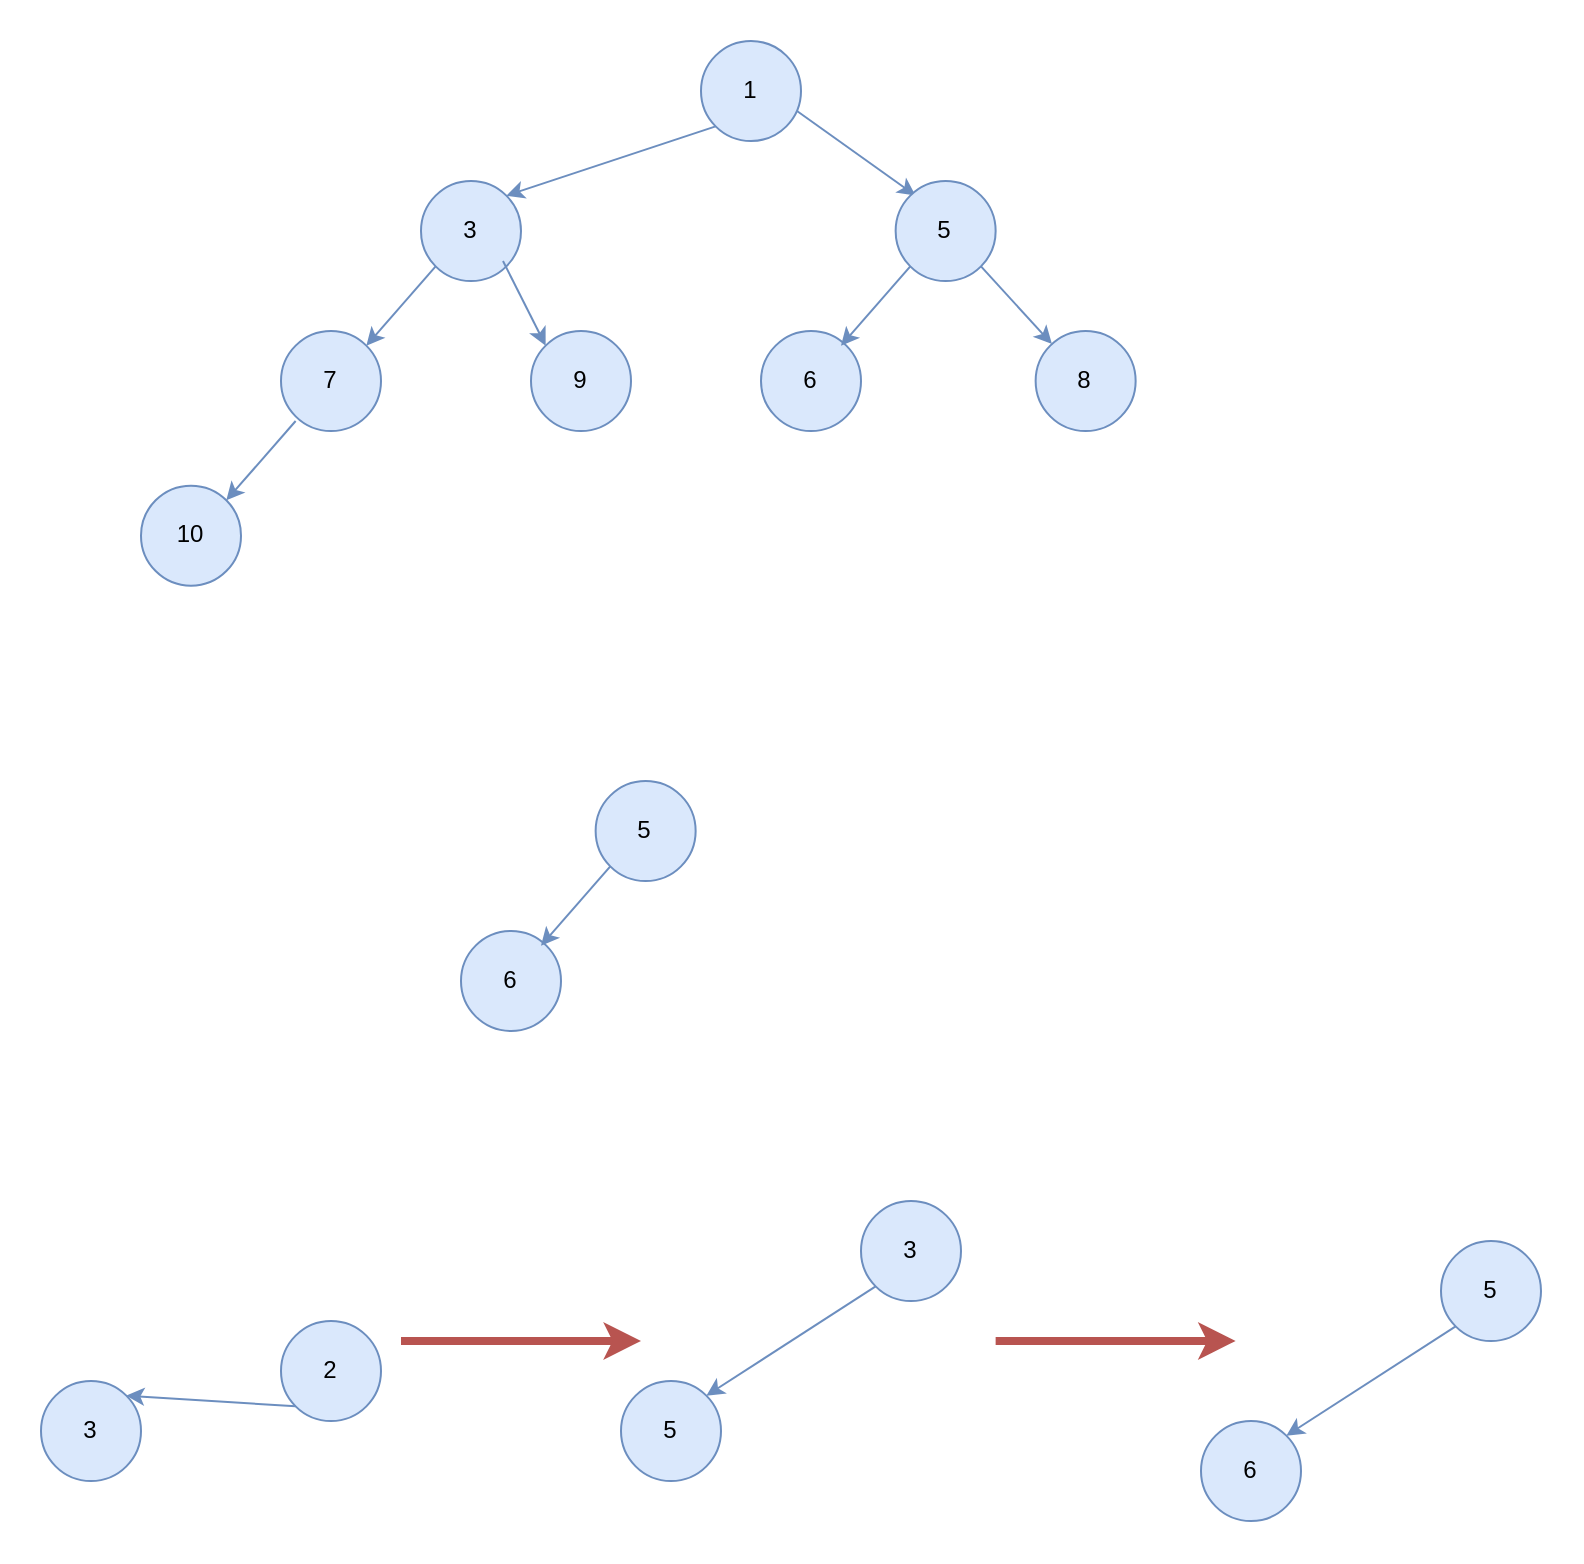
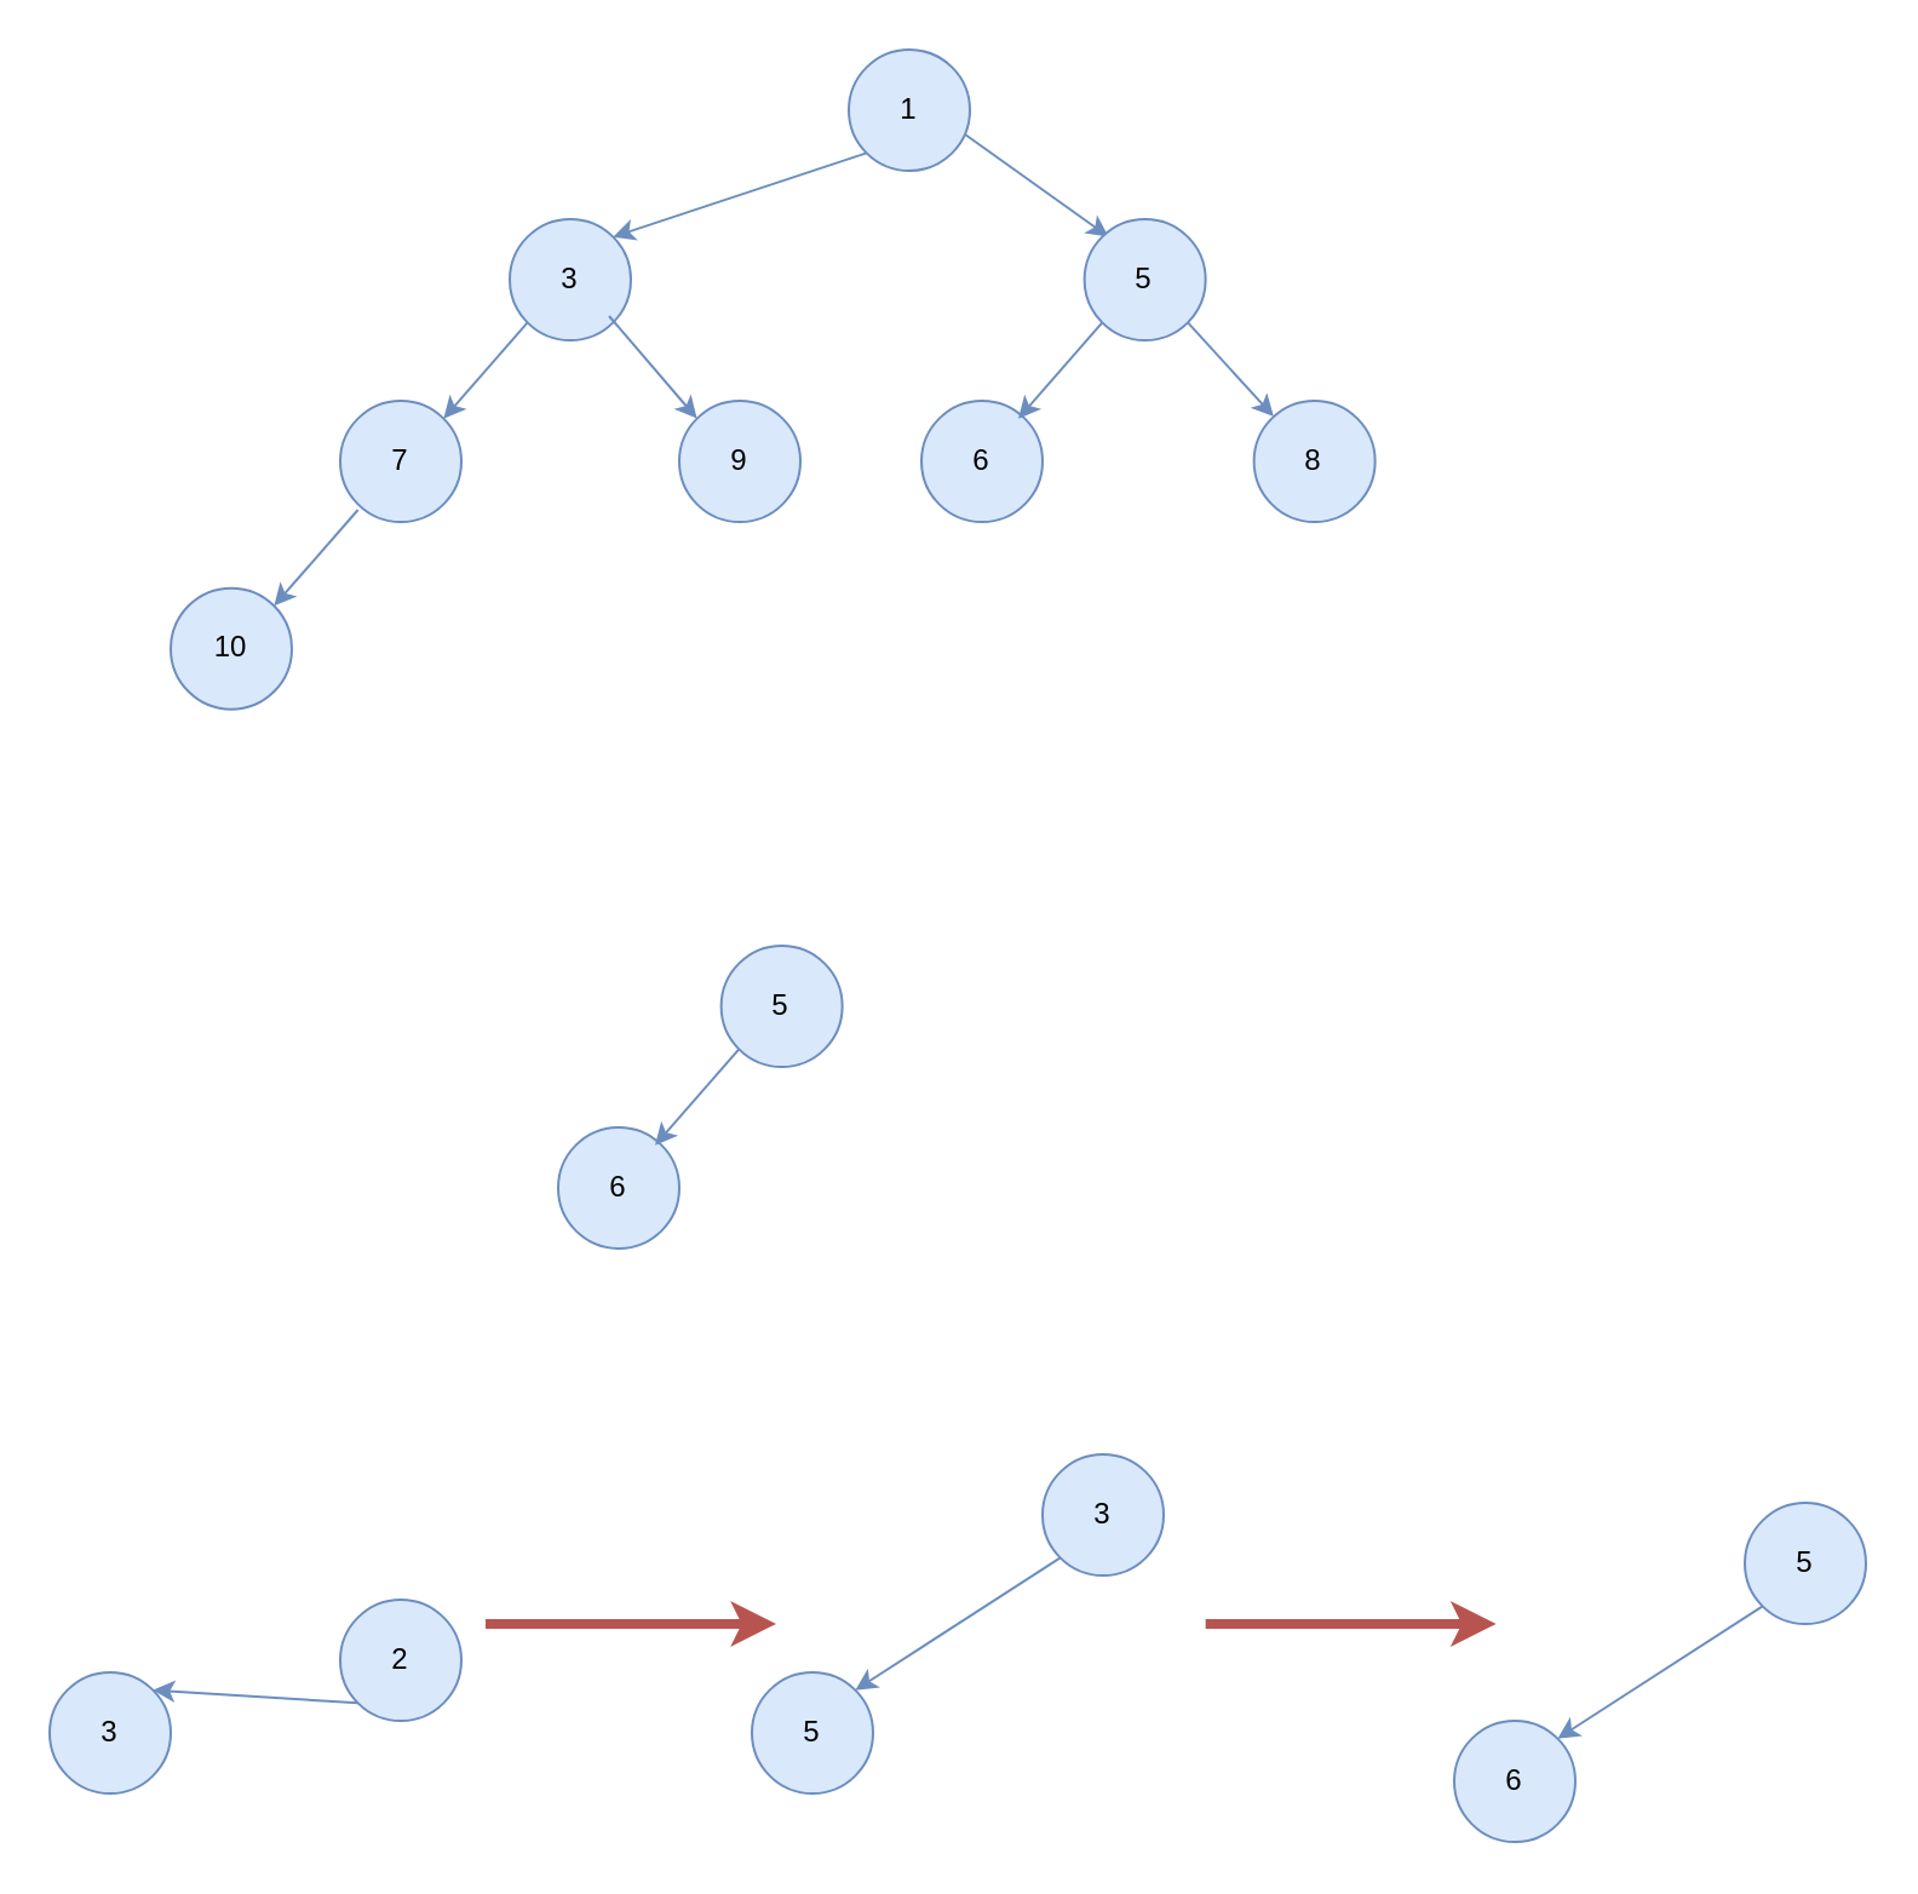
  <mxCell id="0" />
  <mxCell id="1" parent="0" />
  <mxCell id="2" value="1" style="ellipse;whiteSpace=wrap;html=1;aspect=fixed;fillColor=#dae8fc;strokeColor=#6c8ebf;" vertex="1" parent="1"><mxGeometry x="350" y="20" width="50" height="50" as="geometry" /></mxCell>
  <mxCell id="3" value="3" style="ellipse;whiteSpace=wrap;html=1;aspect=fixed;fillColor=#dae8fc;strokeColor=#6c8ebf;" vertex="1" parent="1"><mxGeometry x="210" y="90" width="50" height="50" as="geometry" /></mxCell>
  <mxCell id="4" value="" style="endArrow=classic;html=1;exitX=0;exitY=1;exitDx=0;exitDy=0;entryX=1;entryY=0;entryDx=0;entryDy=0;fillColor=#dae8fc;strokeColor=#6c8ebf;" edge="1" parent="1" source="2" target="3"><mxGeometry width="50" height="50" relative="1" as="geometry"><mxPoint x="220" y="190" as="sourcePoint" /><mxPoint x="270" y="140" as="targetPoint" /></mxGeometry></mxCell>
  <mxCell id="5" value="" style="endArrow=classic;html=1;exitX=0.96;exitY=0.7;exitDx=0;exitDy=0;exitPerimeter=0;entryX=0;entryY=0;entryDx=0;entryDy=0;fillColor=#dae8fc;strokeColor=#6c8ebf;" edge="1" parent="1" source="2"><mxGeometry width="50" height="50" relative="1" as="geometry"><mxPoint x="210" y="210" as="sourcePoint" /><mxPoint x="457.322" y="97.322" as="targetPoint" /></mxGeometry></mxCell>
  <mxCell id="6" value="7" style="ellipse;whiteSpace=wrap;html=1;aspect=fixed;fillColor=#dae8fc;strokeColor=#6c8ebf;" vertex="1" parent="1"><mxGeometry x="140" y="165" width="50" height="50" as="geometry" /></mxCell>
- <mxCell id="7" value="9" style="ellipse;whiteSpace=wrap;html=1;aspect=fixed;fillColor=#dae8fc;strokeColor=#6c8ebf;" vertex="1" parent="1"><mxGeometry x="265" y="165" width="50" height="50" as="geometry" /></mxCell>
+ <mxCell id="7" value="9" style="ellipse;whiteSpace=wrap;html=1;aspect=fixed;fillColor=#dae8fc;strokeColor=#6c8ebf;" vertex="1" parent="1"><mxGeometry x="280" y="165" width="50" height="50" as="geometry" /></mxCell>
  <mxCell id="8" value="" style="endArrow=classic;html=1;exitX=0;exitY=1;exitDx=0;exitDy=0;entryX=1;entryY=0;entryDx=0;entryDy=0;fillColor=#dae8fc;strokeColor=#6c8ebf;" edge="1" parent="1" target="6" source="3"><mxGeometry width="50" height="50" relative="1" as="geometry"><mxPoint x="210.322" y="137.678" as="sourcePoint" /><mxPoint x="200" y="215" as="targetPoint" /></mxGeometry></mxCell>
  <mxCell id="9" value="" style="endArrow=classic;html=1;exitX=0.96;exitY=0.7;exitDx=0;exitDy=0;exitPerimeter=0;entryX=0;entryY=0;entryDx=0;entryDy=0;fillColor=#dae8fc;strokeColor=#6c8ebf;" edge="1" parent="1" target="7"><mxGeometry width="50" height="50" relative="1" as="geometry"><mxPoint x="251" y="130" as="sourcePoint" /><mxPoint x="190" y="235" as="targetPoint" /></mxGeometry></mxCell>
  <mxCell id="10" value="10" style="ellipse;whiteSpace=wrap;html=1;aspect=fixed;fillColor=#dae8fc;strokeColor=#6c8ebf;" vertex="1" parent="1"><mxGeometry x="70" y="242.32" width="50" height="50" as="geometry" /></mxCell>
  <mxCell id="11" value="" style="endArrow=classic;html=1;exitX=0;exitY=1;exitDx=0;exitDy=0;entryX=1;entryY=0;entryDx=0;entryDy=0;fillColor=#dae8fc;strokeColor=#6c8ebf;" edge="1" parent="1" target="10"><mxGeometry width="50" height="50" relative="1" as="geometry"><mxPoint x="147.322" y="209.998" as="sourcePoint" /><mxPoint x="130" y="292.32" as="targetPoint" /></mxGeometry></mxCell>
  <mxCell id="12" value="5" style="ellipse;whiteSpace=wrap;html=1;aspect=fixed;fillColor=#dae8fc;strokeColor=#6c8ebf;" vertex="1" parent="1"><mxGeometry x="447.32" y="90" width="50" height="50" as="geometry" /></mxCell>
  <mxCell id="13" value="6" style="ellipse;whiteSpace=wrap;html=1;aspect=fixed;fillColor=#dae8fc;strokeColor=#6c8ebf;" vertex="1" parent="1"><mxGeometry x="380" y="165" width="50" height="50" as="geometry" /></mxCell>
  <mxCell id="14" value="8" style="ellipse;whiteSpace=wrap;html=1;aspect=fixed;fillColor=#dae8fc;strokeColor=#6c8ebf;" vertex="1" parent="1"><mxGeometry x="517.32" y="165" width="50" height="50" as="geometry" /></mxCell>
  <mxCell id="15" value="" style="endArrow=classic;html=1;exitX=0;exitY=1;exitDx=0;exitDy=0;entryX=1;entryY=0;entryDx=0;entryDy=0;fillColor=#dae8fc;strokeColor=#6c8ebf;" edge="1" parent="1" source="12"><mxGeometry width="50" height="50" relative="1" as="geometry"><mxPoint x="447.642" y="137.678" as="sourcePoint" /><mxPoint x="419.998" y="172.322" as="targetPoint" /></mxGeometry></mxCell>
  <mxCell id="16" value="" style="endArrow=classic;html=1;exitX=1;exitY=1;exitDx=0;exitDy=0;fillColor=#dae8fc;strokeColor=#6c8ebf;" edge="1" parent="1" source="12" target="14"><mxGeometry width="50" height="50" relative="1" as="geometry"><mxPoint x="248.32" y="50" as="sourcePoint" /><mxPoint x="284.642" y="92.322" as="targetPoint" /></mxGeometry></mxCell>
  <mxCell id="17" value="5" style="ellipse;whiteSpace=wrap;html=1;aspect=fixed;fillColor=#dae8fc;strokeColor=#6c8ebf;" vertex="1" parent="1"><mxGeometry x="297.32" y="390" width="50" height="50" as="geometry" /></mxCell>
  <mxCell id="18" value="6" style="ellipse;whiteSpace=wrap;html=1;aspect=fixed;fillColor=#dae8fc;strokeColor=#6c8ebf;" vertex="1" parent="1"><mxGeometry x="230" y="465" width="50" height="50" as="geometry" /></mxCell>
  <mxCell id="19" value="" style="endArrow=classic;html=1;exitX=0;exitY=1;exitDx=0;exitDy=0;entryX=1;entryY=0;entryDx=0;entryDy=0;fillColor=#dae8fc;strokeColor=#6c8ebf;" edge="1" parent="1" source="17"><mxGeometry width="50" height="50" relative="1" as="geometry"><mxPoint x="297.642" y="437.678" as="sourcePoint" /><mxPoint x="269.998" y="472.322" as="targetPoint" /></mxGeometry></mxCell>
  <mxCell id="20" value="2" style="ellipse;whiteSpace=wrap;html=1;aspect=fixed;fillColor=#dae8fc;strokeColor=#6c8ebf;" vertex="1" parent="1"><mxGeometry x="140" y="660" width="50" height="50" as="geometry" /></mxCell>
  <mxCell id="21" value="3" style="ellipse;whiteSpace=wrap;html=1;aspect=fixed;fillColor=#dae8fc;strokeColor=#6c8ebf;" vertex="1" parent="1"><mxGeometry x="20" y="690" width="50" height="50" as="geometry" /></mxCell>
  <mxCell id="22" value="" style="endArrow=classic;html=1;exitX=0;exitY=1;exitDx=0;exitDy=0;entryX=1;entryY=0;entryDx=0;entryDy=0;fillColor=#dae8fc;strokeColor=#6c8ebf;" edge="1" parent="1" source="20" target="21"><mxGeometry width="50" height="50" relative="1" as="geometry"><mxPoint x="30" y="790" as="sourcePoint" /><mxPoint x="80" y="740" as="targetPoint" /></mxGeometry></mxCell>
  <mxCell id="23" value="3" style="ellipse;whiteSpace=wrap;html=1;aspect=fixed;fillColor=#dae8fc;strokeColor=#6c8ebf;" vertex="1" parent="1"><mxGeometry x="430" y="600" width="50" height="50" as="geometry" /></mxCell>
  <mxCell id="24" value="5" style="ellipse;whiteSpace=wrap;html=1;aspect=fixed;fillColor=#dae8fc;strokeColor=#6c8ebf;" vertex="1" parent="1"><mxGeometry x="310" y="690" width="50" height="50" as="geometry" /></mxCell>
  <mxCell id="25" value="" style="endArrow=classic;html=1;exitX=0;exitY=1;exitDx=0;exitDy=0;entryX=1;entryY=0;entryDx=0;entryDy=0;fillColor=#dae8fc;strokeColor=#6c8ebf;" edge="1" parent="1" source="23" target="24"><mxGeometry width="50" height="50" relative="1" as="geometry"><mxPoint x="320" y="790" as="sourcePoint" /><mxPoint x="370" y="740" as="targetPoint" /></mxGeometry></mxCell>
  <mxCell id="26" value="5" style="ellipse;whiteSpace=wrap;html=1;aspect=fixed;fillColor=#dae8fc;strokeColor=#6c8ebf;" vertex="1" parent="1"><mxGeometry x="720" y="620" width="50" height="50" as="geometry" /></mxCell>
  <mxCell id="27" value="6" style="ellipse;whiteSpace=wrap;html=1;aspect=fixed;fillColor=#dae8fc;strokeColor=#6c8ebf;" vertex="1" parent="1"><mxGeometry x="600" y="710" width="50" height="50" as="geometry" /></mxCell>
  <mxCell id="28" value="" style="endArrow=classic;html=1;exitX=0;exitY=1;exitDx=0;exitDy=0;entryX=1;entryY=0;entryDx=0;entryDy=0;fillColor=#dae8fc;strokeColor=#6c8ebf;" edge="1" parent="1" source="26" target="27"><mxGeometry width="50" height="50" relative="1" as="geometry"><mxPoint x="610" y="810" as="sourcePoint" /><mxPoint x="660" y="760" as="targetPoint" /></mxGeometry></mxCell>
  <mxCell id="29" value="" style="endArrow=classic;html=1;fillColor=#f8cecc;strokeColor=#b85450;strokeWidth=4;" edge="1" parent="1"><mxGeometry width="50" height="50" relative="1" as="geometry"><mxPoint x="200" y="670" as="sourcePoint" /><mxPoint x="320" y="670" as="targetPoint" /></mxGeometry></mxCell>
  <mxCell id="30" value="" style="endArrow=classic;html=1;fillColor=#f8cecc;strokeColor=#b85450;strokeWidth=4;" edge="1" parent="1"><mxGeometry width="50" height="50" relative="1" as="geometry"><mxPoint x="497.32" y="670" as="sourcePoint" /><mxPoint x="617.32" y="670" as="targetPoint" /></mxGeometry></mxCell>
